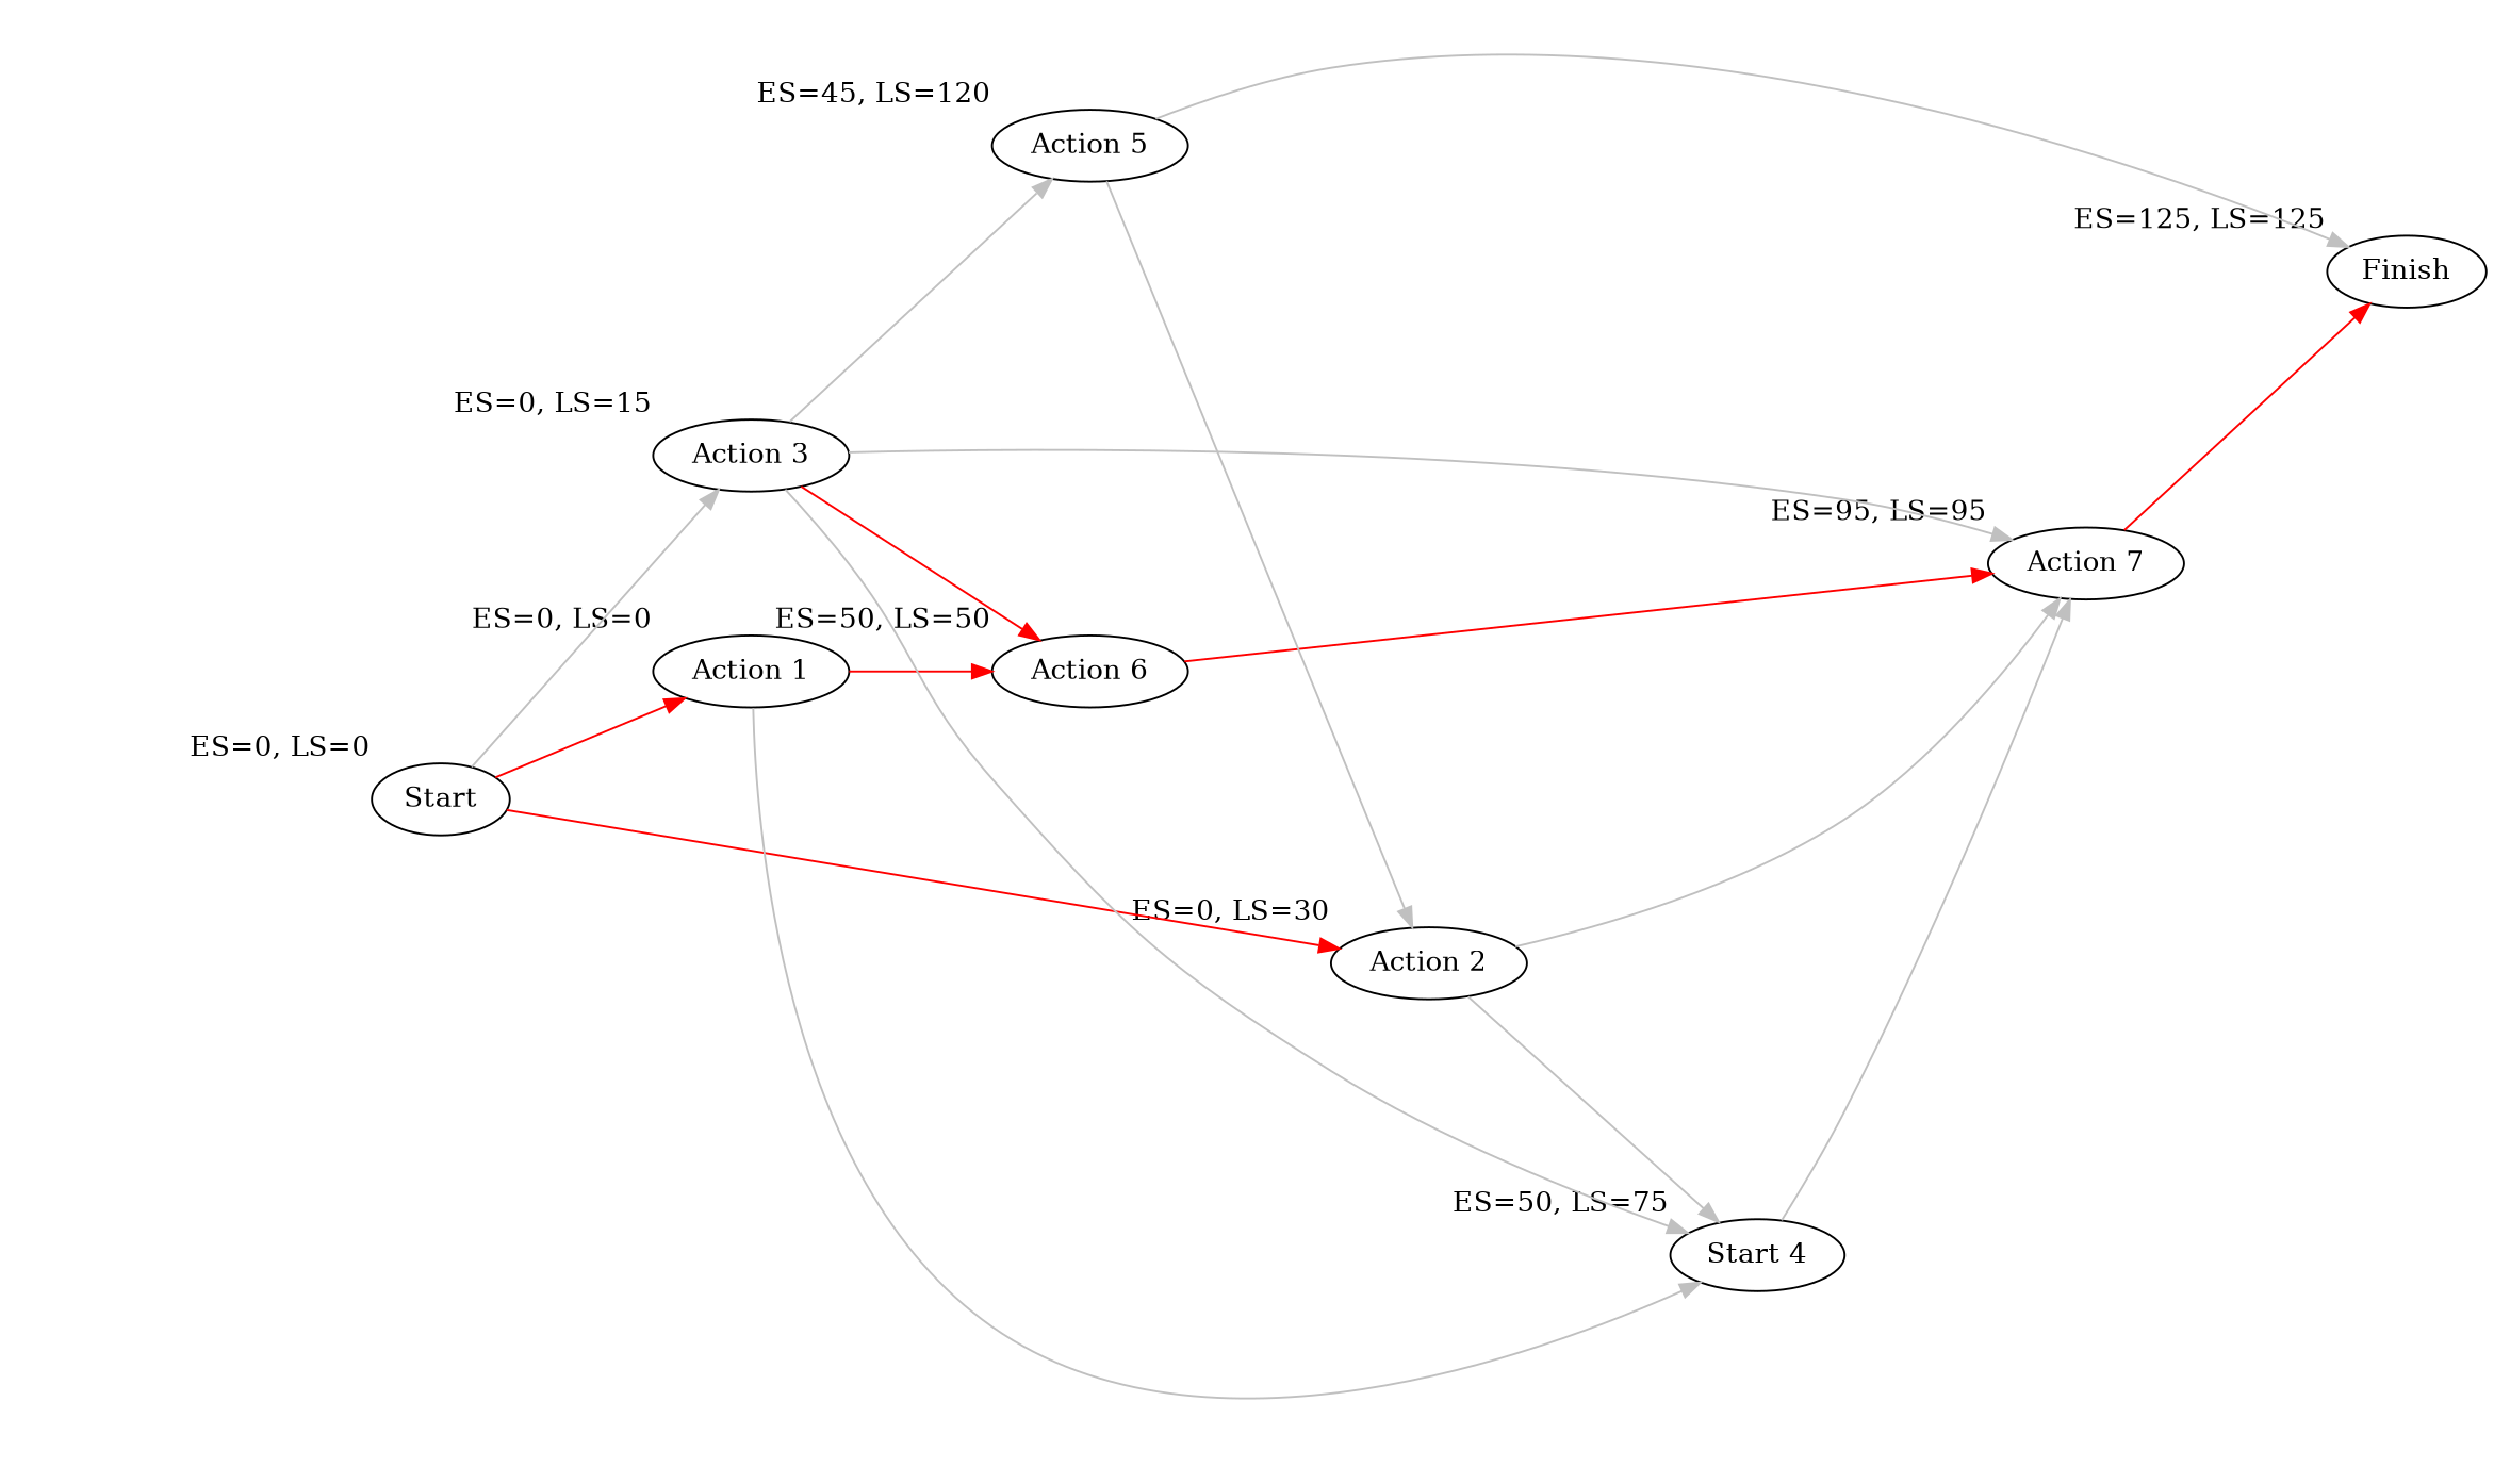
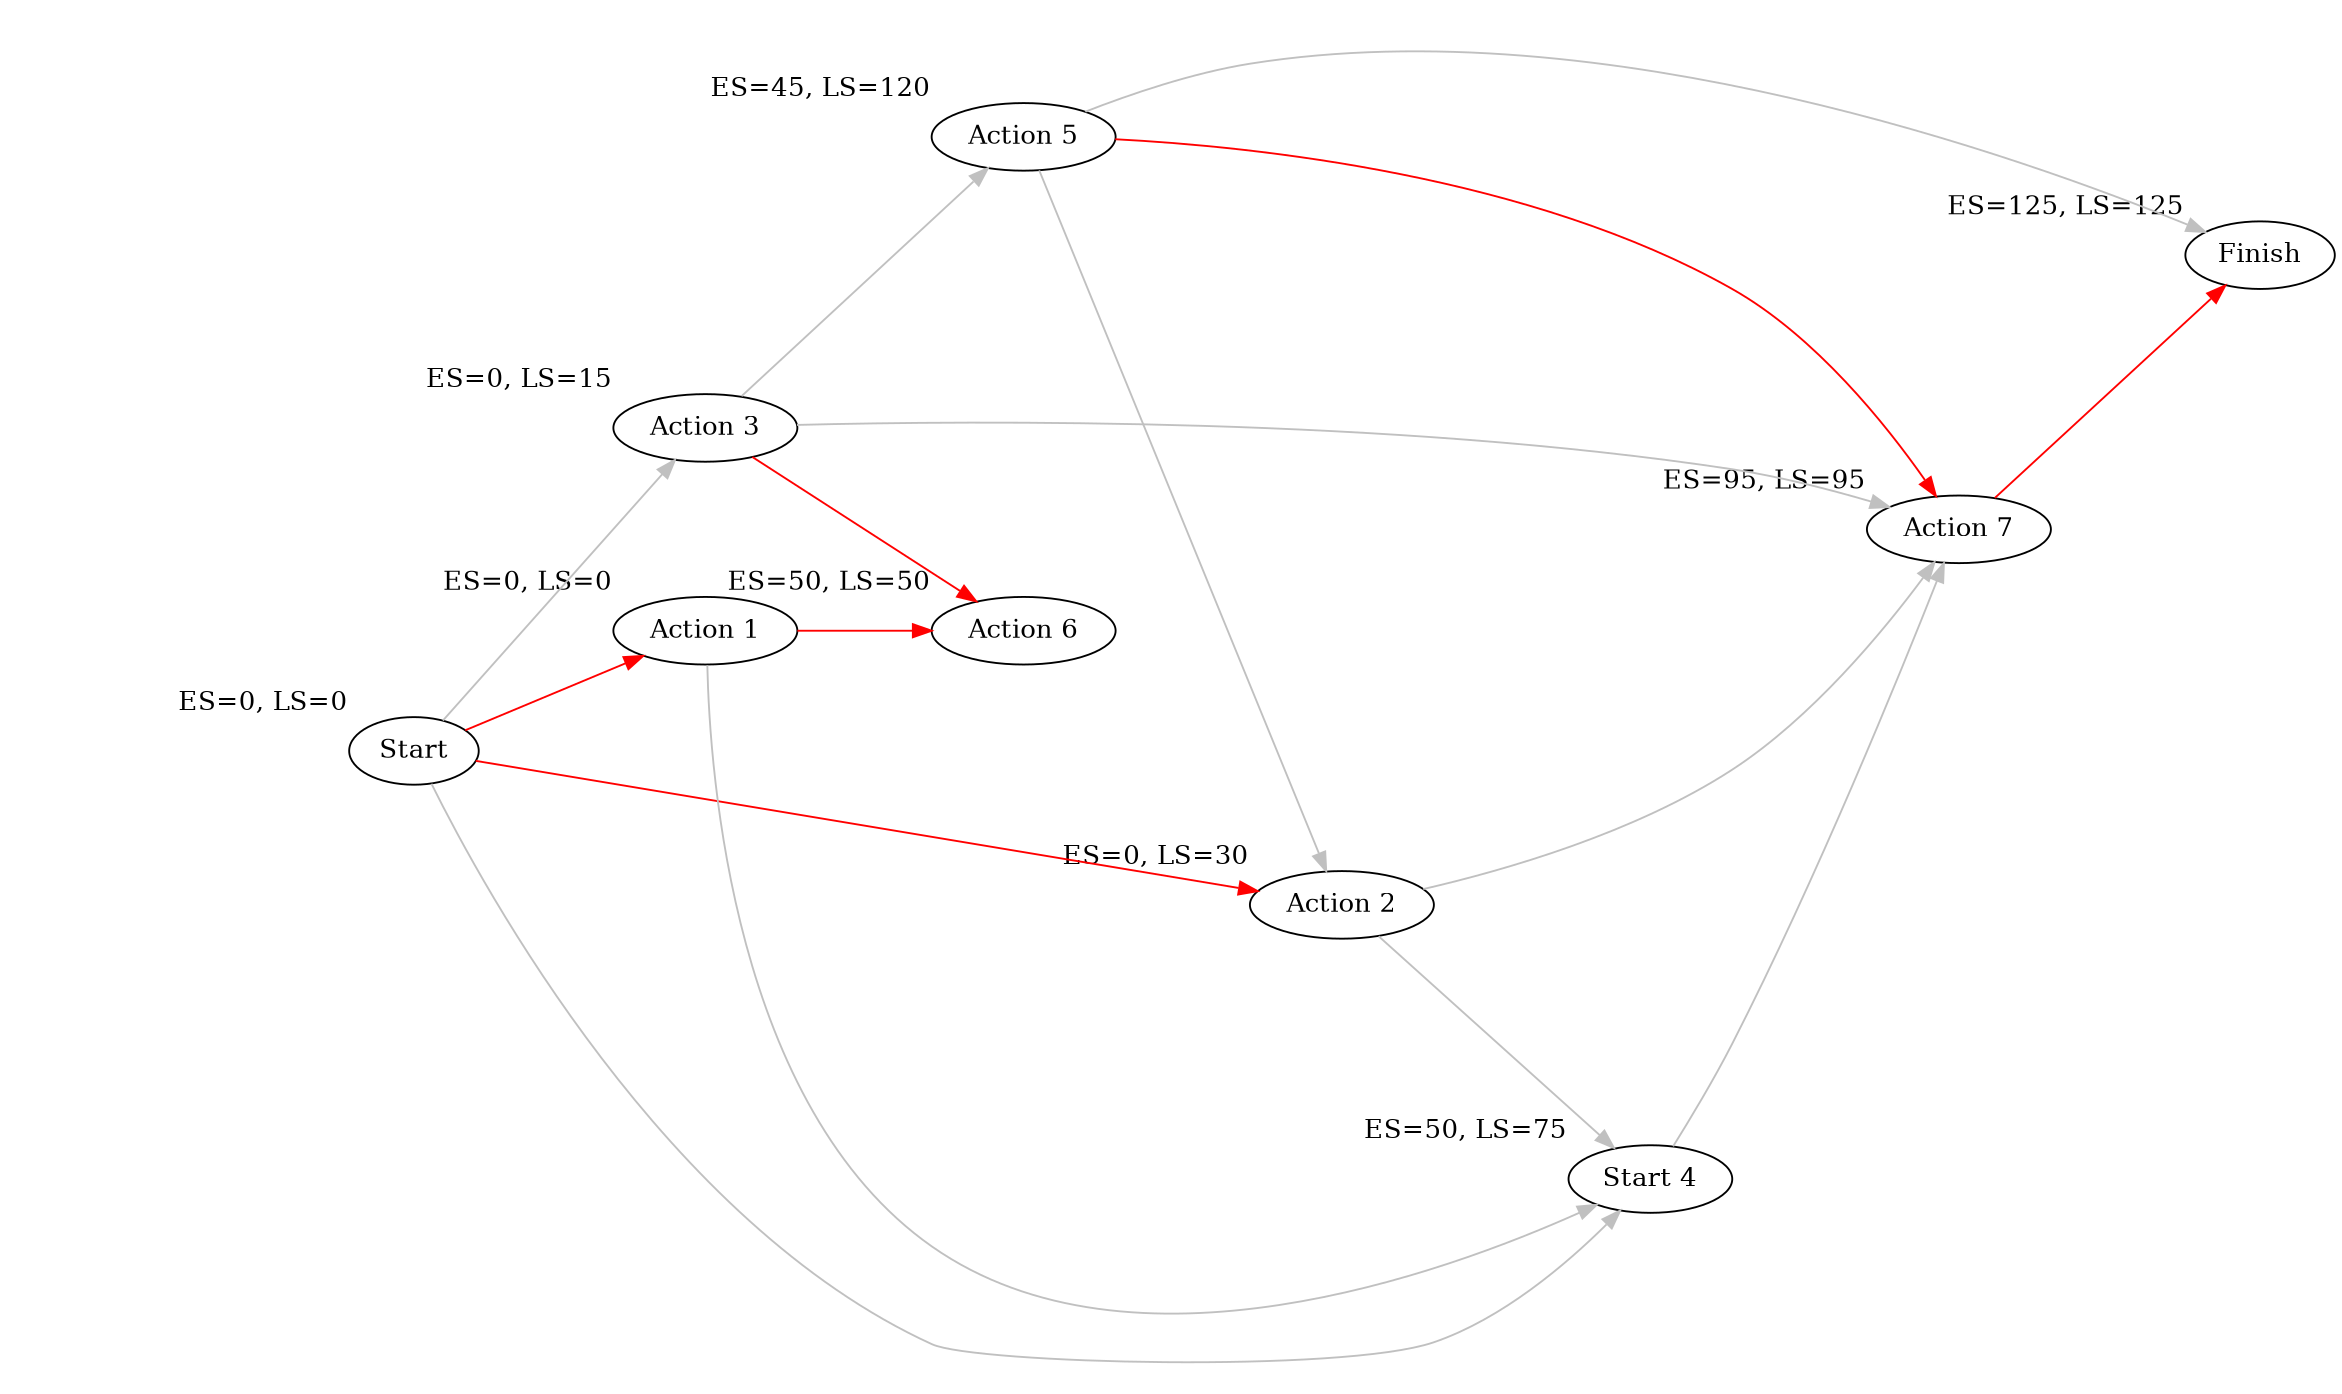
  digraph {
    nodesep=1
    rankdir=LR
    ranksep=1
    node [xlabel="ES=0, LS=0"]
    edge [color=grey]
    n1 [label=Start]
    n2 [label="Action 1"]
    n3 [label="Action 2" xlabel="ES=0, LS=30"]
    n4 [label="Action 3" xlabel="ES=0, LS=15"]
    n5 [label="Start 4" xlabel="ES=50, LS=75"]
    n6 [label="Action 6" xlabel="ES=50, LS=50"]
    n7 [label="Action 7" xlabel="ES=95, LS=95"]
    n8 [label="Action 5" xlabel="ES=45, LS=120"]
    n9 [label=Finish xlabel="ES=125, LS=125"]
    n1 -> n2 [color=red]
    n1 -> n3 [color=red]
    n1 -> n4
    n2 -> n5
    n2 -> n6 [color=red]
    n3 -> n5
    n3 -> n7
-   n4 -> n5
+   n1 -> n5
    n4 -> n6 [color=red]
    n4 -> n7
    n4 -> n8
    n5 -> n7
-   n6 -> n7 [color=red]
+   n8 -> n7 [color=red]
    n7 -> n9 [color=red]
    n8 -> n3
    n8 -> n9
  }
